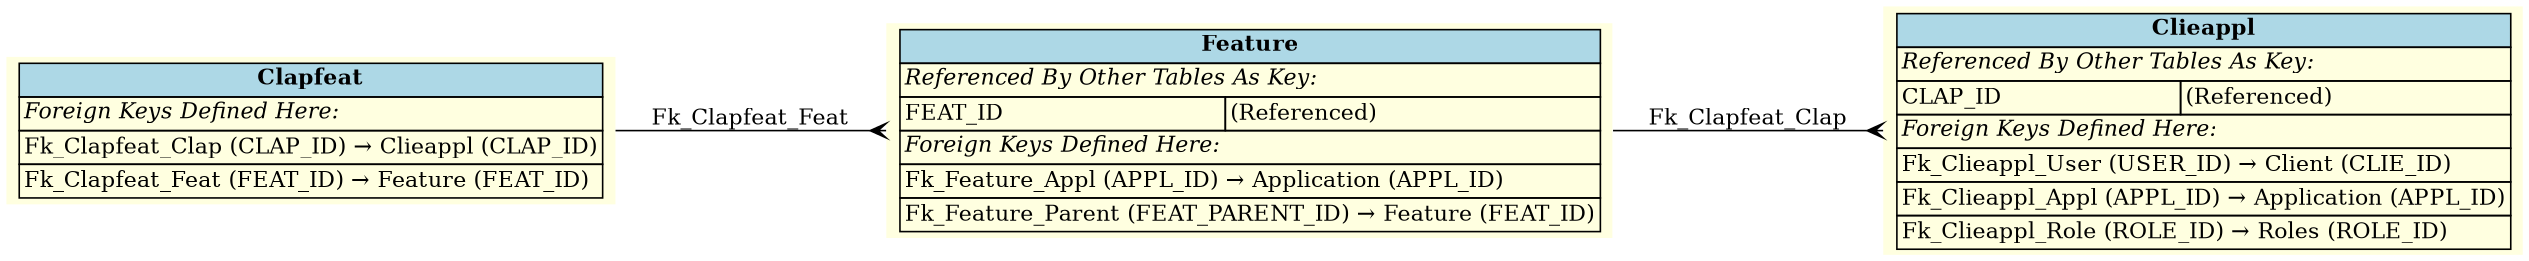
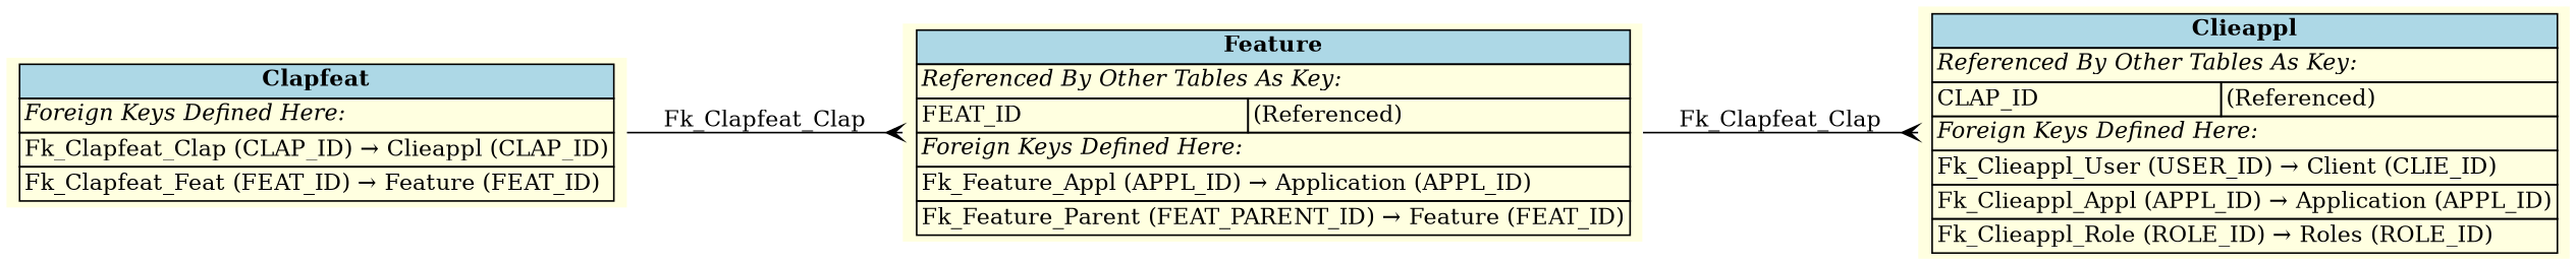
  digraph {
    rankdir=LR
    node [fillcolor=lightyellow shape=plaintext style=filled]
    edge [arrowhead=crow arrowtail=none dir=both labelfontsize=10]
    n1 [label=<     <TABLE BORDER="0" CELLBORDER="1" CELLSPACING="0" BGCOLOR="lightyellow">       <TR><TD COLSPAN="2" BGCOLOR="lightblue"><B>Clapfeat</B></TD></TR>       <TR><TD COLSPAN="2" ALIGN="LEFT"><I>Foreign Keys Defined Here:</I></TD></TR>       <TR><TD ALIGN="LEFT" COLSPAN="2">Fk_Clapfeat_Clap (CLAP_ID) &rarr; Clieappl (CLAP_ID)</TD></TR>       <TR><TD ALIGN="LEFT" COLSPAN="2">Fk_Clapfeat_Feat (FEAT_ID) &rarr; Feature (FEAT_ID)</TD></TR>     </TABLE>     >]
    n2 [label=<     <TABLE BORDER="0" CELLBORDER="1" CELLSPACING="0" BGCOLOR="lightyellow">       <TR><TD COLSPAN="2" BGCOLOR="lightblue"><B>Feature</B></TD></TR>       <TR><TD COLSPAN="2" ALIGN="LEFT"><I>Referenced By Other Tables As Key:</I></TD></TR>       <TR><TD ALIGN="LEFT">FEAT_ID</TD><TD ALIGN="LEFT">(Referenced)</TD></TR>       <TR><TD COLSPAN="2" ALIGN="LEFT"><I>Foreign Keys Defined Here:</I></TD></TR>       <TR><TD ALIGN="LEFT" COLSPAN="2">Fk_Feature_Appl (APPL_ID) &rarr; Application (APPL_ID)</TD></TR>       <TR><TD ALIGN="LEFT" COLSPAN="2">Fk_Feature_Parent (FEAT_PARENT_ID) &rarr; Feature (FEAT_ID)</TD></TR>     </TABLE>     >]
    n3 [label=<     <TABLE BORDER="0" CELLBORDER="1" CELLSPACING="0" BGCOLOR="lightyellow">       <TR><TD COLSPAN="2" BGCOLOR="lightblue"><B>Clieappl</B></TD></TR>       <TR><TD COLSPAN="2" ALIGN="LEFT"><I>Referenced By Other Tables As Key:</I></TD></TR>       <TR><TD ALIGN="LEFT">CLAP_ID</TD><TD ALIGN="LEFT">(Referenced)</TD></TR>       <TR><TD COLSPAN="2" ALIGN="LEFT"><I>Foreign Keys Defined Here:</I></TD></TR>       <TR><TD ALIGN="LEFT" COLSPAN="2">Fk_Clieappl_User (USER_ID) &rarr; Client (CLIE_ID)</TD></TR>       <TR><TD ALIGN="LEFT" COLSPAN="2">Fk_Clieappl_Appl (APPL_ID) &rarr; Application (APPL_ID)</TD></TR>       <TR><TD ALIGN="LEFT" COLSPAN="2">Fk_Clieappl_Role (ROLE_ID) &rarr; Roles (ROLE_ID)</TD></TR>     </TABLE>     >]
-   n1 -> n2 [label=" Fk_Clapfeat_Feat "]
+   n1 -> n2 [label=" Fk_Clapfeat_Clap "]
    n2 -> n3 [label=" Fk_Clapfeat_Clap "]
  }
